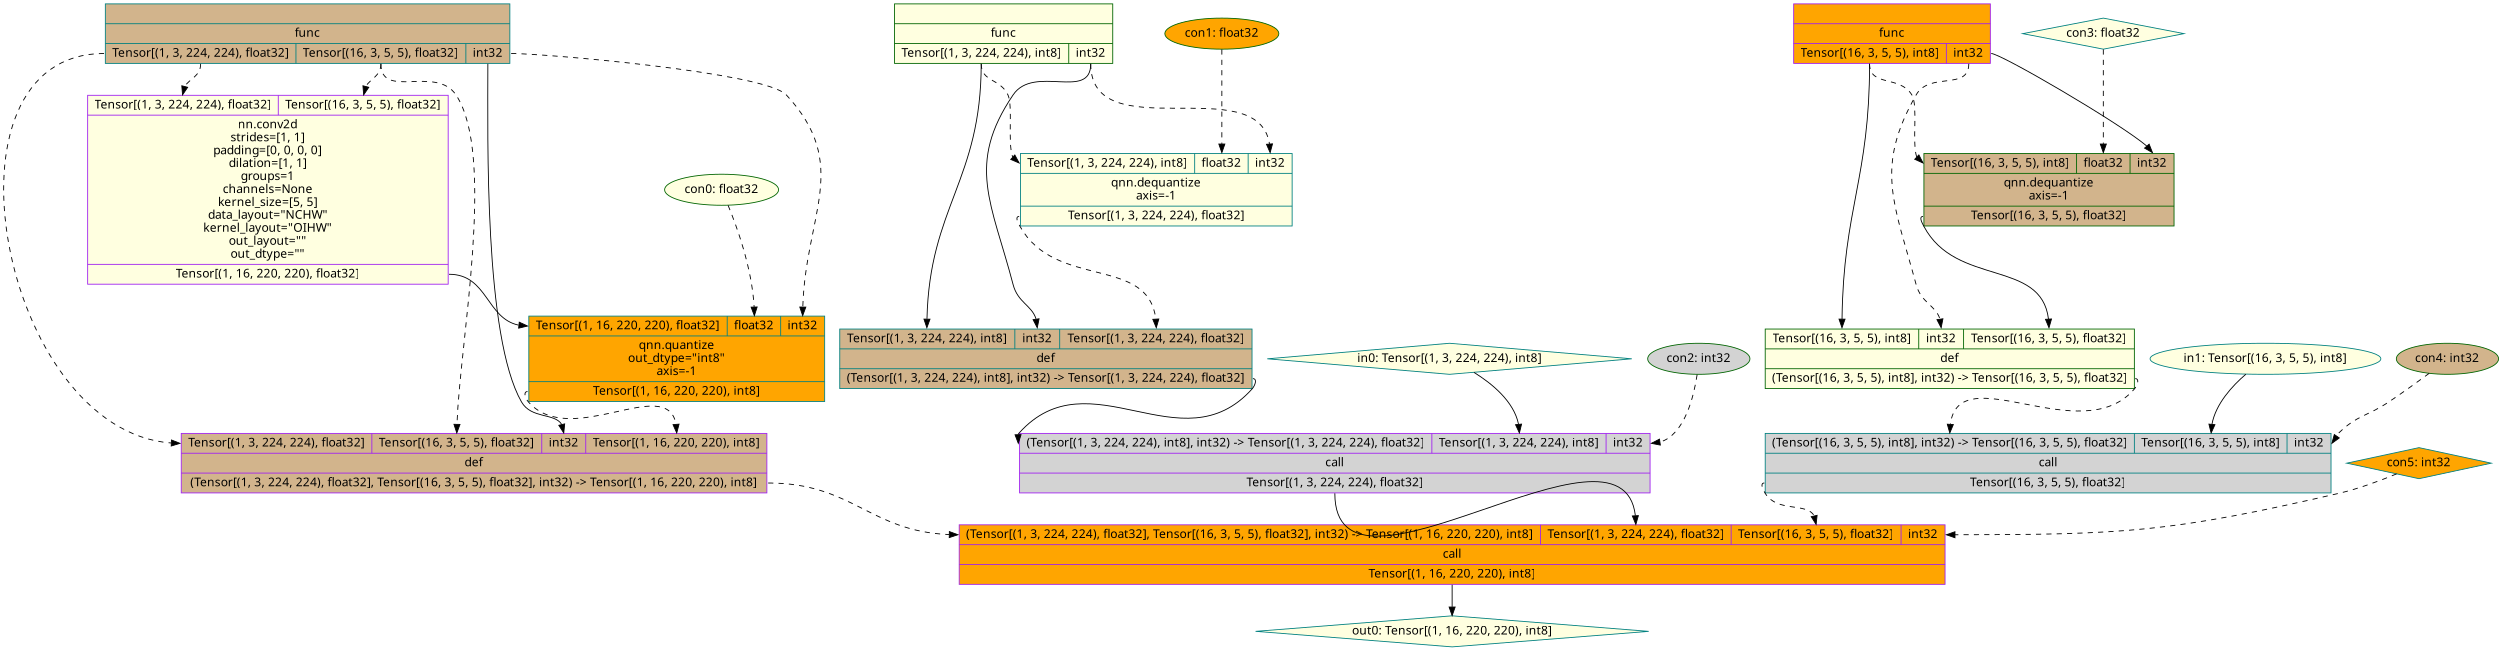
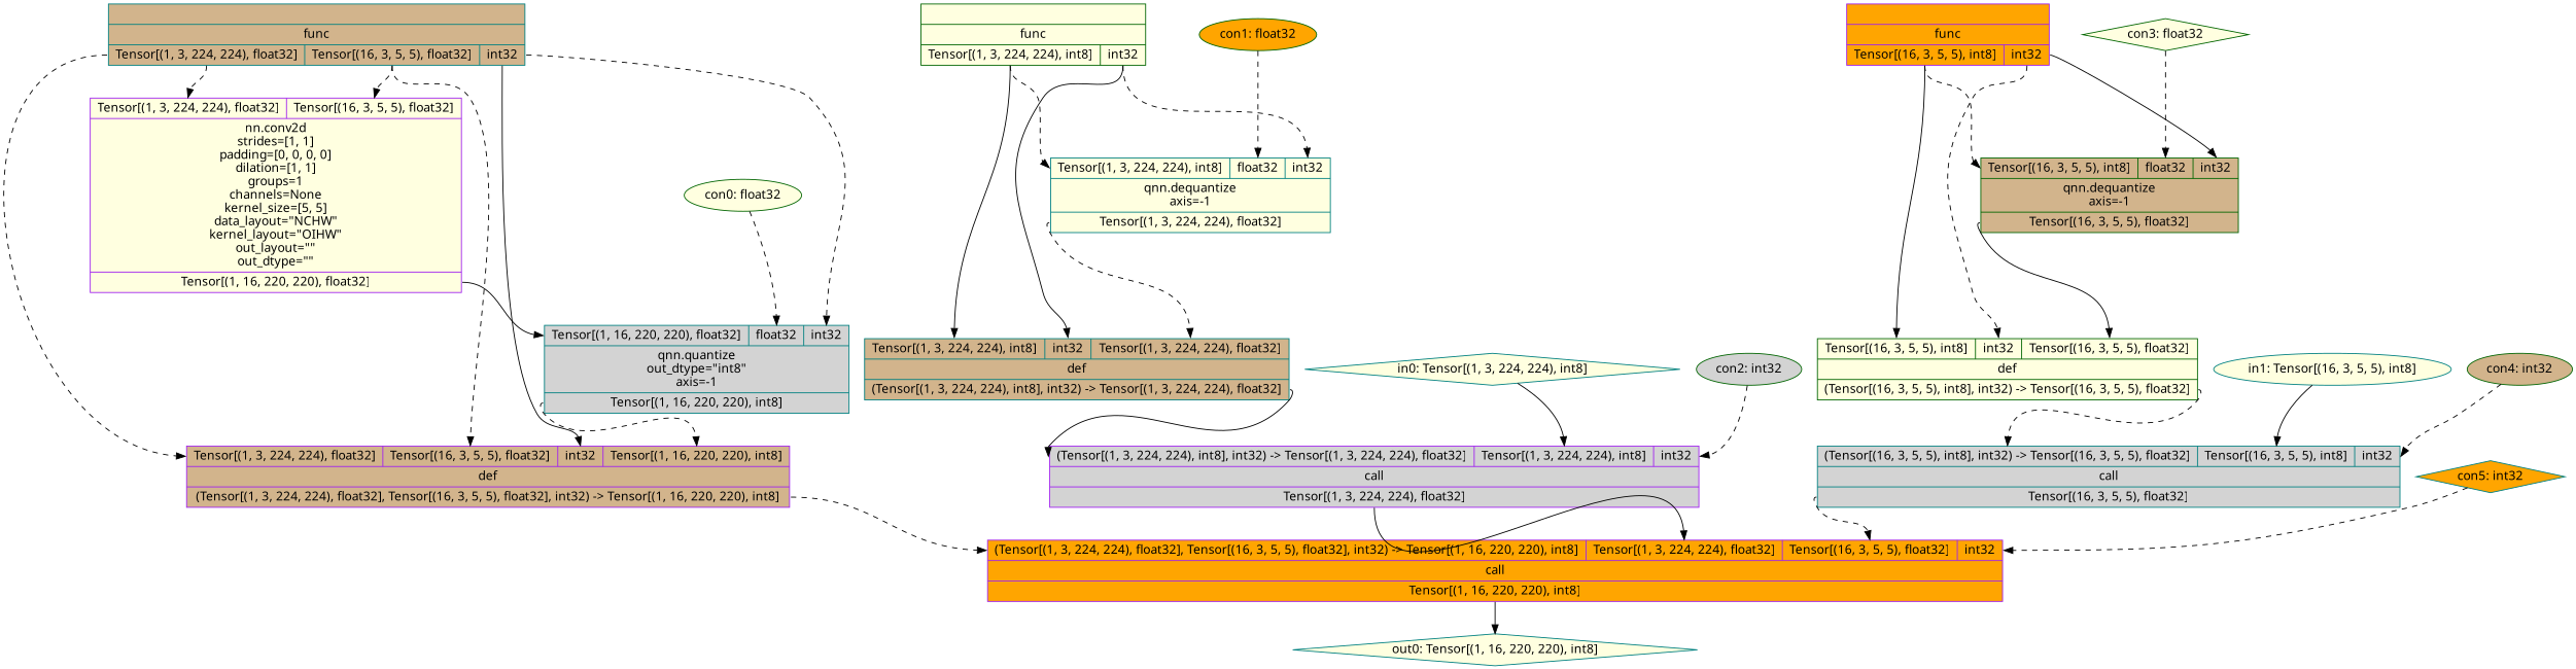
  digraph {
    node [color=teal fillcolor=lightyellow fontname="Linux Biolinum O" shape=record style=filled]
    edge [headport=i0 style=dashed tailport=o0]
    n1 [fillcolor=tan label="{{}|func\n|{<o0>Tensor[(1, 3, 224, 224), float32]|<o1>Tensor[(16, 3, 5, 5), float32]|<o2>int32}}"]
    n2 [color=purple label="{{<i0>Tensor[(1, 3, 224, 224), float32]|<i1>Tensor[(16, 3, 5, 5), float32]}|nn.conv2d\nstrides=[1, 1]\npadding=[0, 0, 0, 0]\ndilation=[1, 1]\ngroups=1\nchannels=None\nkernel_size=[5, 5]\ndata_layout=\"NCHW\"\nkernel_layout=\"OIHW\"\nout_layout=\"\"\nout_dtype=\"\"|{<o0>Tensor[(1, 16, 220, 220), float32]}}"]
-   n3 [fillcolor=orange label="{{<i0>Tensor[(1, 16, 220, 220), float32]|<i1>float32|<i2>int32}|qnn.quantize\nout_dtype=\"int8\"\naxis=-1|{<o0>Tensor[(1, 16, 220, 220), int8]}}"]
+   n3 [fillcolor=lightgrey label="{{<i0>Tensor[(1, 16, 220, 220), float32]|<i1>float32|<i2>int32}|qnn.quantize\nout_dtype=\"int8\"\naxis=-1|{<o0>Tensor[(1, 16, 220, 220), int8]}}"]
    n4 [color=purple fillcolor=tan label="{{<i0>Tensor[(1, 3, 224, 224), float32]|<i1>Tensor[(16, 3, 5, 5), float32]|<i2>int32|<i3>Tensor[(1, 16, 220, 220), int8]}|def\n|{<o0>(Tensor[(1, 3, 224, 224), float32], Tensor[(16, 3, 5, 5), float32], int32) -\> Tensor[(1, 16, 220, 220), int8]}}"]
    n5 [color=purple fillcolor=orange label="{{<i0>(Tensor[(1, 3, 224, 224), float32], Tensor[(16, 3, 5, 5), float32], int32) -\> Tensor[(1, 16, 220, 220), int8]|<i1>Tensor[(1, 3, 224, 224), float32]|<i2>Tensor[(16, 3, 5, 5), float32]|<i3>int32}|call\n|{<o0>Tensor[(1, 16, 220, 220), int8]}}"]
    n6 [color=darkgreen label="con0: float32" shape=ellipse]
    n7 [label="out0: Tensor[(1, 16, 220, 220), int8]" shape=diamond]
    n8 [color=darkgreen label="{{}|func\n|{<o0>Tensor[(1, 3, 224, 224), int8]|<o1>int32}}"]
    n9 [label="{{<i0>Tensor[(1, 3, 224, 224), int8]|<i1>float32|<i2>int32}|qnn.dequantize\naxis=-1|{<o0>Tensor[(1, 3, 224, 224), float32]}}"]
    n10 [fillcolor=tan label="{{<i0>Tensor[(1, 3, 224, 224), int8]|<i1>int32|<i2>Tensor[(1, 3, 224, 224), float32]}|def\n|{<o0>(Tensor[(1, 3, 224, 224), int8], int32) -\> Tensor[(1, 3, 224, 224), float32]}}"]
    n11 [color=purple fillcolor=lightgrey label="{{<i0>(Tensor[(1, 3, 224, 224), int8], int32) -\> Tensor[(1, 3, 224, 224), float32]|<i1>Tensor[(1, 3, 224, 224), int8]|<i2>int32}|call\n|{<o0>Tensor[(1, 3, 224, 224), float32]}}"]
    n12 [color=darkgreen fillcolor=orange label="con1: float32" shape=ellipse]
    n13 [label="in0: Tensor[(1, 3, 224, 224), int8]" shape=diamond]
    n14 [color=darkgreen fillcolor=lightgrey label="con2: int32" shape=ellipse]
    n15 [color=purple fillcolor=orange label="{{}|func\n|{<o0>Tensor[(16, 3, 5, 5), int8]|<o1>int32}}"]
    n16 [color=darkgreen fillcolor=tan label="{{<i0>Tensor[(16, 3, 5, 5), int8]|<i1>float32|<i2>int32}|qnn.dequantize\naxis=-1|{<o0>Tensor[(16, 3, 5, 5), float32]}}"]
    n17 [color=darkgreen label="{{<i0>Tensor[(16, 3, 5, 5), int8]|<i1>int32|<i2>Tensor[(16, 3, 5, 5), float32]}|def\n|{<o0>(Tensor[(16, 3, 5, 5), int8], int32) -\> Tensor[(16, 3, 5, 5), float32]}}"]
    n18 [fillcolor=lightgrey label="{{<i0>(Tensor[(16, 3, 5, 5), int8], int32) -\> Tensor[(16, 3, 5, 5), float32]|<i1>Tensor[(16, 3, 5, 5), int8]|<i2>int32}|call\n|{<o0>Tensor[(16, 3, 5, 5), float32]}}"]
-   n19 [label="con3: float32" shape=diamond]
+   n19 [color=darkgreen label="con3: float32" shape=diamond]
    n20 [label="in1: Tensor[(16, 3, 5, 5), int8]" shape=ellipse]
    n21 [color=darkgreen fillcolor=tan label="con4: int32" shape=ellipse]
    n22 [fillcolor=orange label="con5: int32" shape=diamond]
    n1 -> n2
    n1 -> n2 [headport=i1 tailport=o1]
    n1 -> n3 [headport=i2 tailport=o2]
    n1 -> n4
    n1 -> n4 [headport=i1 tailport=o1]
    n1 -> n4 [headport=i2 style=solid tailport=o2]
    n2 -> n3 [style=solid]
    n3 -> n4 [headport=i3]
    n4 -> n5
    n5 -> n7 [style=solid]
    n6 -> n3 [headport=i1]
    n8 -> n9
    n8 -> n9 [headport=i2 tailport=o1]
    n8 -> n10 [style=solid]
    n8 -> n10 [headport=i1 style=solid tailport=o1]
    n9 -> n10 [headport=i2]
    n10 -> n11 [style=solid]
    n11 -> n5 [headport=i1 style=solid]
    n12 -> n9 [headport=i1]
    n13 -> n11 [headport=i1 style=solid]
    n14 -> n11 [headport=i2]
    n15 -> n16
    n15 -> n16 [headport=i2 style=solid tailport=o1]
    n15 -> n17 [style=solid]
    n15 -> n17 [headport=i1 tailport=o1]
    n16 -> n17 [headport=i2 style=solid]
    n17 -> n18
    n18 -> n5 [headport=i2]
    n19 -> n16 [headport=i1]
    n20 -> n18 [headport=i1 style=solid]
    n21 -> n18 [headport=i2]
    n22 -> n5 [headport=i3]
  }
